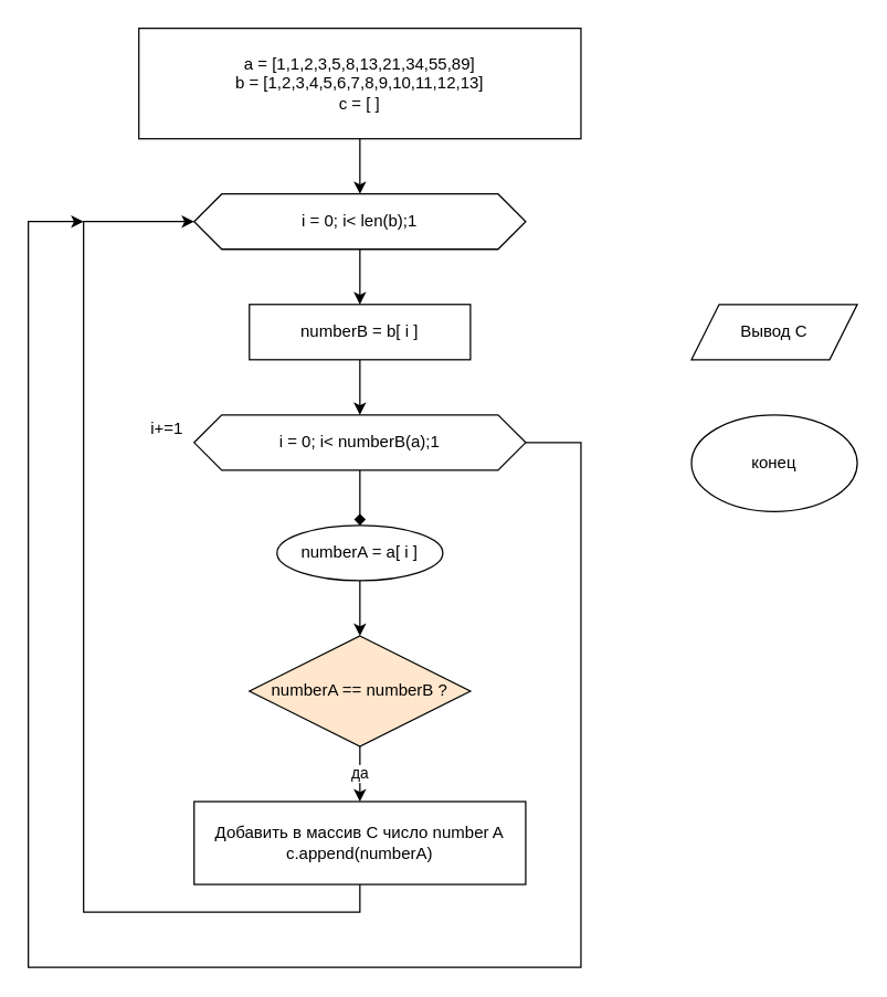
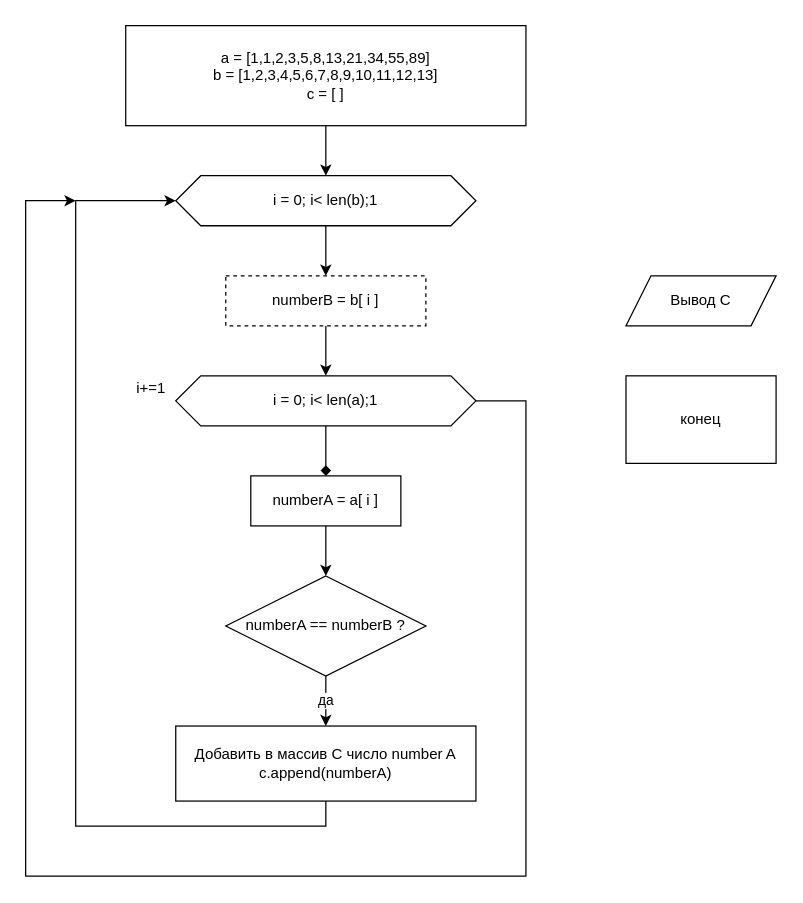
  <mxCell id="0" />
  <mxCell id="1" parent="0" />
  <mxCell id="2" value="" style="edgeStyle=orthogonalEdgeStyle;rounded=0;orthogonalLoop=1;jettySize=auto;html=1;" edge="1" parent="1" source="3" target="5"><mxGeometry relative="1" as="geometry" /></mxCell>
  <mxCell id="3" value="a = [1,1,2,3,5,8,13,21,34,55,89]&lt;br&gt;b = [1,2,3,4,5,6,7,8,9,10,11,12,13]&lt;br&gt;c = [ ]" style="whiteSpace=wrap;html=1;" vertex="1" parent="1"><mxGeometry x="100" y="20" width="320" height="80" as="geometry" /></mxCell>
  <mxCell id="4" value="" style="edgeStyle=orthogonalEdgeStyle;rounded=0;orthogonalLoop=1;jettySize=auto;html=1;" edge="1" parent="1" source="5" target="7"><mxGeometry relative="1" as="geometry" /></mxCell>
  <mxCell id="5" value="i = 0; i&amp;lt; len(b);1" style="shape=hexagon;perimeter=hexagonPerimeter2;whiteSpace=wrap;html=1;fixedSize=1;" vertex="1" parent="1"><mxGeometry x="140" y="140" width="240" height="40" as="geometry" /></mxCell>
  <mxCell id="6" value="" style="edgeStyle=orthogonalEdgeStyle;rounded=0;orthogonalLoop=1;jettySize=auto;html=1;" edge="1" parent="1" source="7" target="10"><mxGeometry relative="1" as="geometry" /></mxCell>
- <mxCell id="7" value="numberB = b[ i ]" style="whiteSpace=wrap;html=1;" vertex="1" parent="1"><mxGeometry x="180" y="220" width="160" height="40" as="geometry" /></mxCell>
+ <mxCell id="7" value="numberB = b[ i ]" style="whiteSpace=wrap;html=1;dashed=1;" vertex="1" parent="1"><mxGeometry x="180" y="220" width="160" height="40" as="geometry" /></mxCell>
  <mxCell id="8" value="" style="edgeStyle=orthogonalEdgeStyle;rounded=0;orthogonalLoop=1;jettySize=auto;html=1;endArrow=diamond;" edge="1" parent="1" source="10" target="12"><mxGeometry relative="1" as="geometry" /></mxCell>
  <mxCell id="9" style="edgeStyle=orthogonalEdgeStyle;rounded=0;orthogonalLoop=1;jettySize=auto;html=1;exitX=1;exitY=0.5;exitDx=0;exitDy=0;" edge="1" parent="1" source="10"><mxGeometry relative="1" as="geometry"><mxPoint y="160" as="targetPoint" x="60" /><Array as="points"><mxPoint x="420" y="320" /><mxPoint x="420" y="700" /><mxPoint x="20" y="700" /><mxPoint x="20" y="160" /></Array></mxGeometry></mxCell>
- <mxCell id="10" value="i = 0; i&amp;lt; numberB(a);1" style="shape=hexagon;perimeter=hexagonPerimeter2;whiteSpace=wrap;html=1;fixedSize=1;" vertex="1" parent="1"><mxGeometry x="140" y="300" width="240" height="40" as="geometry" /></mxCell>
+ <mxCell id="10" value="i = 0; i&amp;lt; len(a);1" style="shape=hexagon;perimeter=hexagonPerimeter2;whiteSpace=wrap;html=1;fixedSize=1;" vertex="1" parent="1"><mxGeometry x="140" y="300" width="240" height="40" as="geometry" /></mxCell>
  <mxCell id="11" value="" style="edgeStyle=orthogonalEdgeStyle;rounded=0;orthogonalLoop=1;jettySize=auto;html=1;" edge="1" parent="1" source="12" target="14"><mxGeometry relative="1" as="geometry" /></mxCell>
- <mxCell id="12" value="numberA = a[ i ]" style="ellipse;whiteSpace=wrap;html=1;" vertex="1" parent="1"><mxGeometry x="200" y="380" width="120" height="40" as="geometry" /></mxCell>
+ <mxCell id="12" value="numberA = a[ i ]" style="whiteSpace=wrap;html=1;" vertex="1" parent="1"><mxGeometry x="200" y="380" width="120" height="40" as="geometry" /></mxCell>
  <mxCell id="13" value="да" style="edgeStyle=orthogonalEdgeStyle;rounded=0;orthogonalLoop=1;jettySize=auto;html=1;" edge="1" parent="1" source="14" target="16"><mxGeometry relative="1" as="geometry" /></mxCell>
- <mxCell id="14" value="numberA == numberB ?" style="rhombus;whiteSpace=wrap;html=1;fillColor=#ffe6cc;" vertex="1" parent="1"><mxGeometry x="180" y="460" width="160" height="80" as="geometry" /></mxCell>
+ <mxCell id="14" value="numberA == numberB ?" style="rhombus;whiteSpace=wrap;html=1;" vertex="1" parent="1"><mxGeometry x="180" y="460" width="160" height="80" as="geometry" /></mxCell>
  <mxCell id="15" style="edgeStyle=orthogonalEdgeStyle;rounded=0;orthogonalLoop=1;jettySize=auto;html=1;exitX=0.5;exitY=1;exitDx=0;exitDy=0;entryX=0;entryY=0.5;entryDx=0;entryDy=0;" edge="1" parent="1" source="16" target="5"><mxGeometry relative="1" as="geometry"><mxPoint y="370" as="targetPoint" x="60" /><Array as="points"><mxPoint x="260" y="660" /><mxPoint y="660" x="60" /><mxPoint y="160" x="60" /></Array></mxGeometry></mxCell>
  <mxCell id="16" value="Добавить в массив C число number A&lt;br&gt;c.append(numberA)" style="whiteSpace=wrap;html=1;" vertex="1" parent="1"><mxGeometry x="140" y="580" width="240" height="60" as="geometry" /></mxCell>
  <mxCell id="17" value="i+=1" style="text;html=1;align=center;verticalAlign=middle;resizable=0;points=[];autosize=1;" vertex="1" parent="1"><mxGeometry x="100" y="300" width="40" height="20" as="geometry" /></mxCell>
  <mxCell id="18" value="Вывод С" style="shape=parallelogram;perimeter=parallelogramPerimeter;whiteSpace=wrap;html=1;fixedSize=1;" vertex="1" parent="1"><mxGeometry x="500" y="220" width="120" height="40" as="geometry" /></mxCell>
- <mxCell id="19" value="конец" style="ellipse;whiteSpace=wrap;html=1;" vertex="1" parent="1"><mxGeometry x="500" y="300" width="120" height="70" as="geometry" /></mxCell>
+ <mxCell id="19" value="конец" style="whiteSpace=wrap;html=1;rounded=0;" vertex="1" parent="1"><mxGeometry x="500" y="300" width="120" height="70" as="geometry" /></mxCell>
